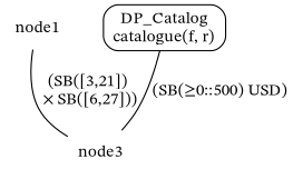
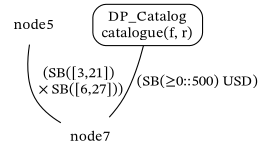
  digraph {
    fontname="STIX Two Math"
    rankdir=TB
    node [fontname="STIX Two Math" shape=plaintext]
    edge [arrowhead=none fontname="STIX Two Math"]
-   node1
-   node3
+   node1 [label=node5]
+   node3 [label=node7]
    n3 [label="DP_Catalog\ncatalogue(f, r)" shape=box style=rounded]
    node1 -> node3 [label="(SB([3,21])\n × SB([6,27]))"]
    n3 -> node3 [label="(SB(≥0::500) USD)"]
  }
